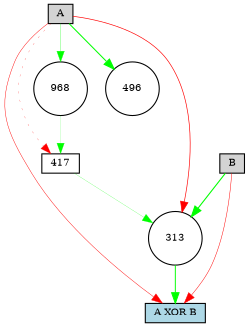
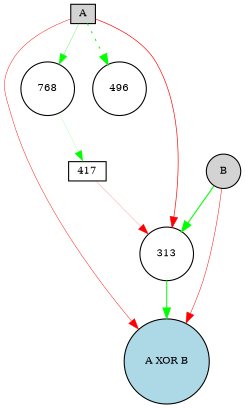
  digraph {
    node [fillcolor=white fontsize=9 shape=circle style=filled]
    edge [color=red style=solid]
    A [fillcolor=lightgray height=0.2 shape=box width=0.2]
-   "A XOR B" [fillcolor=lightblue height=0.2 shape=box width=0.2]
+   "A XOR B" [fillcolor=lightblue height=0.2 width=0.2]
    417 [height=0.2 shape=box width=0.2]
-   968 [height=0.2 width=0.2]
+   968 [height=0.2 width=0.2 label=768]
    496 [height=0.2 width=0.2]
    313 [height=0.2 width=0.2]
-   B [fillcolor=lightgray height=0.2 shape=box width=0.2]
+   B [fillcolor=lightgray height=0.2 width=0.2]
    A -> "A XOR B" [penwidth=0.4055197666711483]
-   A -> 417 [penwidth=0.19955445352390688 style=dotted]
    A -> 968 [color=green penwidth=0.26623243060792745]
-   A -> 496 [color=green penwidth=0.9481888337660859]
+   A -> 496 [color=green penwidth=0.9481888337660859 style=dotted]
    A -> 313 [penwidth=0.6102123121523925]
-   417 -> 313 [color=green penwidth=0.16860275357012433]
+   417 -> 313 [penwidth=0.16860275357012433]
    968 -> 417 [color=green penwidth=0.13307643998058977]
    313 -> "A XOR B" [color=green penwidth=0.8862789850275831]
    B -> "A XOR B" [penwidth=0.4373260432842011]
    B -> 313 [color=green penwidth=1.0031091666458993]
  }
